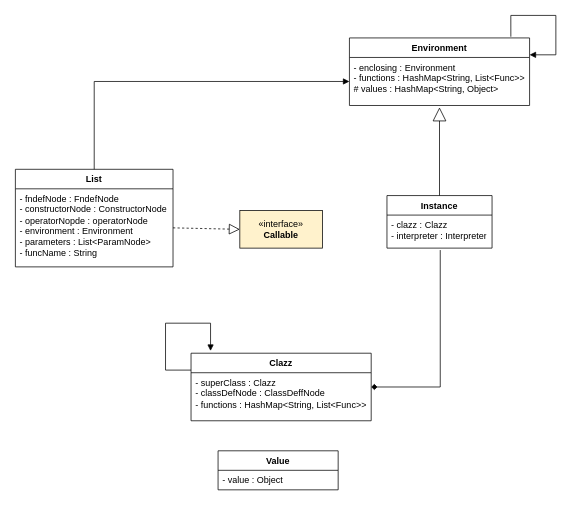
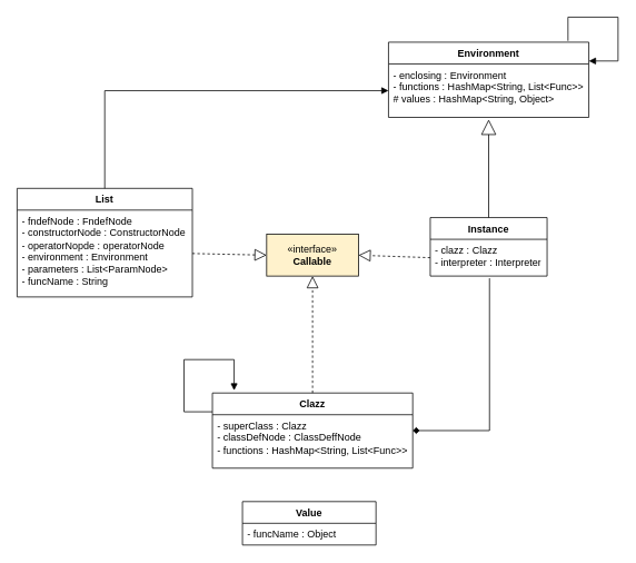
  <mxCell id="0" />
  <mxCell id="1" parent="0" />
  <mxCell id="2" value="«interface»&lt;br&gt;&lt;b&gt;Callable&lt;/b&gt;" style="html=1;whiteSpace=wrap;fillColor=#fff2cc;" vertex="1" parent="1"><mxGeometry x="319" y="280" width="110" height="50" as="geometry" /></mxCell>
  <mxCell id="3" value="Clazz" style="swimlane;fontStyle=1;align=center;verticalAlign=top;childLayout=stackLayout;horizontal=1;startSize=26;horizontalStack=0;resizeParent=1;resizeParentMax=0;resizeLast=0;collapsible=1;marginBottom=0;whiteSpace=wrap;html=1;" vertex="1" parent="1"><mxGeometry x="254" y="470" width="240" height="90" as="geometry" /></mxCell>
  <mxCell id="4" value="- superClass : Clazz&lt;div&gt;- classDefNode : ClassDeffNode&lt;/div&gt;&lt;div&gt;- functions : HashMap&amp;lt;String, List&amp;lt;Func&amp;gt;&amp;gt;&lt;/div&gt;" style="text;strokeColor=none;fillColor=none;align=left;verticalAlign=top;spacingLeft=4;spacingRight=4;overflow=hidden;rotatable=0;points=[[0,0.5],[1,0.5]];portConstraint=eastwest;whiteSpace=wrap;html=1;" vertex="1" parent="3"><mxGeometry y="26" width="240" height="64" as="geometry" /></mxCell>
  <mxCell id="5" value="Instance&lt;div&gt;&lt;br&gt;&lt;/div&gt;" style="swimlane;fontStyle=1;align=center;verticalAlign=top;childLayout=stackLayout;horizontal=1;startSize=26;horizontalStack=0;resizeParent=1;resizeParentMax=0;resizeLast=0;collapsible=1;marginBottom=0;whiteSpace=wrap;html=1;" vertex="1" parent="1"><mxGeometry x="515" y="260" width="140" height="70" as="geometry" /></mxCell>
  <mxCell id="6" value="- clazz : Clazz&lt;div&gt;- interpreter : Interpreter&lt;/div&gt;" style="text;strokeColor=none;fillColor=none;align=left;verticalAlign=top;spacingLeft=4;spacingRight=4;overflow=hidden;rotatable=0;points=[[0,0.5],[1,0.5]];portConstraint=eastwest;whiteSpace=wrap;html=1;" vertex="1" parent="5"><mxGeometry y="26" width="140" height="44" as="geometry" /></mxCell>
  <mxCell id="7" value="&lt;div&gt;Environment&lt;/div&gt;" style="swimlane;fontStyle=1;align=center;verticalAlign=top;childLayout=stackLayout;horizontal=1;startSize=26;horizontalStack=0;resizeParent=1;resizeParentMax=0;resizeLast=0;collapsible=1;marginBottom=0;whiteSpace=wrap;html=1;" vertex="1" parent="1"><mxGeometry x="465" y="50" width="240" height="90" as="geometry" /></mxCell>
  <mxCell id="8" value="- enclosing : Environment&lt;div&gt;- functions : HashMap&amp;lt;String, List&amp;lt;Func&amp;gt;&amp;gt;&lt;/div&gt;&lt;div&gt;# values : HashMap&amp;lt;String, Object&amp;gt;&lt;/div&gt;" style="text;strokeColor=none;fillColor=none;align=left;verticalAlign=top;spacingLeft=4;spacingRight=4;overflow=hidden;rotatable=0;points=[[0,0.5],[1,0.5]];portConstraint=eastwest;whiteSpace=wrap;html=1;" vertex="1" parent="7"><mxGeometry y="26" width="240" height="64" as="geometry" /></mxCell>
  <mxCell id="9" value="&lt;div&gt;Value&lt;/div&gt;" style="swimlane;fontStyle=1;align=center;verticalAlign=top;childLayout=stackLayout;horizontal=1;startSize=26;horizontalStack=0;resizeParent=1;resizeParentMax=0;resizeLast=0;collapsible=1;marginBottom=0;whiteSpace=wrap;html=1;" vertex="1" parent="1"><mxGeometry x="290" y="600" width="160" height="52" as="geometry" /></mxCell>
- <mxCell id="10" value="- value : Object" style="text;strokeColor=none;fillColor=none;align=left;verticalAlign=top;spacingLeft=4;spacingRight=4;overflow=hidden;rotatable=0;points=[[0,0.5],[1,0.5]];portConstraint=eastwest;whiteSpace=wrap;html=1;" vertex="1" parent="9"><mxGeometry y="26" width="160" height="26" as="geometry" /></mxCell>
+ <mxCell id="10" value="- funcName : Object" style="text;strokeColor=none;fillColor=none;align=left;verticalAlign=top;spacingLeft=4;spacingRight=4;overflow=hidden;rotatable=0;points=[[0,0.5],[1,0.5]];portConstraint=eastwest;whiteSpace=wrap;html=1;" vertex="1" parent="9"><mxGeometry y="26" width="160" height="26" as="geometry" /></mxCell>
  <mxCell id="11" value="&lt;div&gt;List&lt;/div&gt;" style="swimlane;fontStyle=1;align=center;verticalAlign=top;childLayout=stackLayout;horizontal=1;startSize=26;horizontalStack=0;resizeParent=1;resizeParentMax=0;resizeLast=0;collapsible=1;marginBottom=0;whiteSpace=wrap;html=1;" vertex="1" parent="1"><mxGeometry x="20" y="225" width="210" height="130" as="geometry" /></mxCell>
  <mxCell id="12" value="- fndefNode : FndefNode&lt;div&gt;- constructorNode : ConstructorNode&lt;/div&gt;&lt;div&gt;- operatorNopde : operatorNode&lt;/div&gt;&lt;div&gt;- environment : Environment&lt;/div&gt;&lt;div&gt;- parameters : List&amp;lt;ParamNode&amp;gt;&lt;/div&gt;&lt;div&gt;- funcName : String&lt;/div&gt;" style="text;strokeColor=none;fillColor=none;align=left;verticalAlign=top;spacingLeft=4;spacingRight=4;overflow=hidden;rotatable=0;points=[[0,0.5],[1,0.5]];portConstraint=eastwest;whiteSpace=wrap;html=1;" vertex="1" parent="11"><mxGeometry y="26" width="210" height="104" as="geometry" /></mxCell>
+ <mxCell id="13" value="" style="endArrow=block;dashed=1;endFill=0;endSize=12;html=1;rounded=0;exitX=0;exitY=0.5;exitDx=0;exitDy=0;entryX=1;entryY=0.5;entryDx=0;entryDy=0;" edge="1" parent="1" source="6" target="2"><mxGeometry width="160" relative="1" as="geometry"><mxPoint x="290" y="330" as="sourcePoint" /><mxPoint x="450" y="330" as="targetPoint" /></mxGeometry></mxCell>
+ <mxCell id="14" value="" style="endArrow=block;dashed=1;endFill=0;endSize=12;html=1;rounded=0;exitX=0.5;exitY=0;exitDx=0;exitDy=0;entryX=0.5;entryY=1;entryDx=0;entryDy=0;" edge="1" parent="1" source="3" target="2"><mxGeometry width="160" relative="1" as="geometry"><mxPoint x="550" y="320" as="sourcePoint" /><mxPoint x="425" y="190" as="targetPoint" /></mxGeometry></mxCell>
  <mxCell id="15" value="" style="endArrow=block;dashed=1;endFill=0;endSize=12;html=1;rounded=0;exitX=1;exitY=0.5;exitDx=0;exitDy=0;entryX=0;entryY=0.5;entryDx=0;entryDy=0;" edge="1" parent="1" source="12" target="2"><mxGeometry width="160" relative="1" as="geometry"><mxPoint x="370" y="320" as="sourcePoint" /><mxPoint x="370" y="190" as="targetPoint" /></mxGeometry></mxCell>
  <mxCell id="16" value="" style="endArrow=block;endSize=16;endFill=0;html=1;rounded=0;entryX=0.5;entryY=1.038;entryDx=0;entryDy=0;entryPerimeter=0;exitX=0.5;exitY=0;exitDx=0;exitDy=0;" edge="1" parent="1" source="5" target="8"><mxGeometry width="160" relative="1" as="geometry"><mxPoint x="290" y="330" as="sourcePoint" /><mxPoint x="450" y="330" as="targetPoint" /></mxGeometry></mxCell>
  <mxCell id="17" value="" style="endArrow=diamond;endFill=1;html=1;edgeStyle=orthogonalEdgeStyle;align=left;verticalAlign=top;rounded=0;exitX=0.507;exitY=1.059;exitDx=0;exitDy=0;exitPerimeter=0;entryX=1;entryY=0.5;entryDx=0;entryDy=0;" edge="1" parent="1" source="6" target="3"><mxGeometry x="-1" relative="1" as="geometry"><mxPoint x="290" y="330" as="sourcePoint" /><mxPoint x="450" y="330" as="targetPoint" /><Array as="points"><mxPoint x="586" y="515" /></Array></mxGeometry></mxCell>
  <mxCell id="18" value="" style="endArrow=block;endFill=1;html=1;edgeStyle=orthogonalEdgeStyle;align=left;verticalAlign=top;rounded=0;exitX=0.5;exitY=0;exitDx=0;exitDy=0;entryX=0;entryY=0.5;entryDx=0;entryDy=0;" edge="1" parent="1" source="11" target="8"><mxGeometry relative="1" as="geometry"><mxPoint x="631" y="332" as="sourcePoint" /><mxPoint x="500" y="120" as="targetPoint" /></mxGeometry></mxCell>
  <mxCell id="19" value="" style="endArrow=block;endFill=1;html=1;edgeStyle=orthogonalEdgeStyle;align=left;verticalAlign=top;rounded=0;exitX=0;exitY=0.25;exitDx=0;exitDy=0;" edge="1" parent="1" source="3"><mxGeometry relative="1" as="geometry"><mxPoint x="631" y="332" as="sourcePoint" /><mxPoint x="280" y="467" as="targetPoint" /><Array as="points"><mxPoint x="220" y="493" /><mxPoint x="220" y="430" /><mxPoint x="280" y="430" /><mxPoint x="280" y="467" /></Array></mxGeometry></mxCell>
  <mxCell id="20" value="" style="endArrow=block;endFill=1;html=1;edgeStyle=orthogonalEdgeStyle;align=left;verticalAlign=top;rounded=0;exitX=0.896;exitY=-0.018;exitDx=0;exitDy=0;entryX=1;entryY=0.25;entryDx=0;entryDy=0;elbow=vertical;exitPerimeter=0;" edge="1" parent="1" source="7" target="7"><mxGeometry relative="1" as="geometry"><mxPoint x="135" y="235" as="sourcePoint" /><mxPoint x="550" y="149" as="targetPoint" /><Array as="points"><mxPoint x="680" y="20" /><mxPoint x="740" y="20" /><mxPoint x="740" y="73" /></Array></mxGeometry></mxCell>
